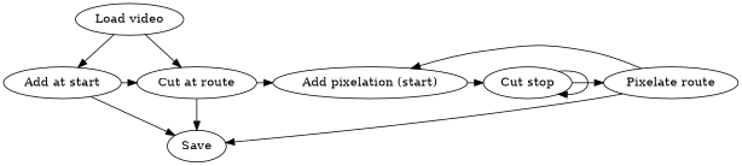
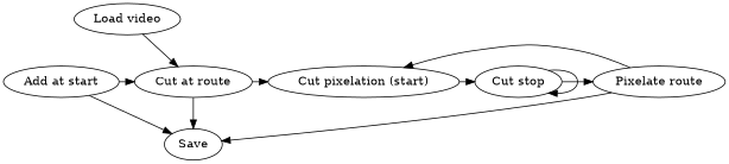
  digraph {
    n1 [label="Add at start"]
    n2 [label="Cut at route"]
-   "Add pixelation (start)"
+   "Add pixelation (start)" [label="Cut pixelation (start)"]
    n4 [label="Cut stop"]
    "Pixelate route"
    Save
    "Load video"
    subgraph sub_1 {
      color=black
      label="Process video"
      rank=same
      n1
      n2
      "Add pixelation (start)"
      n4
      "Pixelate route"
    }
    n1 -> n2
    n1 -> Save
    n2 -> "Add pixelation (start)"
    n2 -> Save
    "Add pixelation (start)" -> n4
    n4 -> n4
    n4 -> "Pixelate route"
    "Pixelate route" -> "Add pixelation (start)"
    "Pixelate route" -> Save
-   "Load video" -> n1
    "Load video" -> n2
  }
